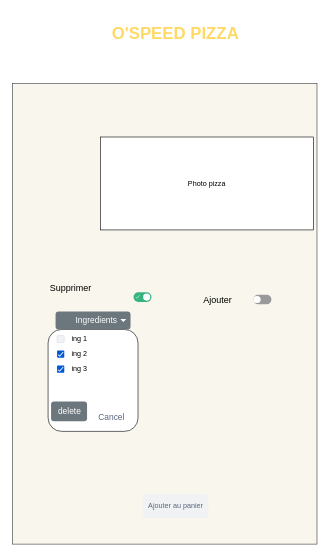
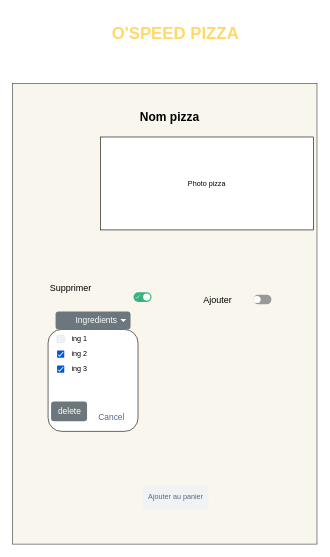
  <mxCell id="0" />
  <mxCell id="1" parent="0" />
  <mxCell id="2" value="" style="rounded=0;whiteSpace=wrap;html=1;fillColor=#f9f7ed;strokeColor=#36393d;" vertex="1" parent="1"><mxGeometry x="20" y="139" width="508" height="768" as="geometry" /></mxCell>
  <mxCell id="3" value="" style="rounded=1;whiteSpace=wrap;html=1;" vertex="1" parent="1"><mxGeometry x="79.5" y="549" width="150" height="170" as="geometry" /></mxCell>
  <mxCell id="4" value="&lt;font color=&quot;#ffd966&quot;&gt;&lt;span style=&quot;font-size: 28px&quot;&gt;&lt;b&gt;O'SPEED PIZZA&lt;/b&gt;&lt;/span&gt;&lt;/font&gt;" style="text;html=1;strokeColor=none;fillColor=none;align=center;verticalAlign=middle;whiteSpace=wrap;rounded=0;" vertex="1" parent="1"><mxGeometry x="152" y="20" width="280" height="70" as="geometry" /></mxCell>
+ <mxCell id="5" value="&lt;font style=&quot;font-size: 20px&quot;&gt;&lt;b&gt;Nom pizza&lt;/b&gt;&lt;/font&gt;" style="text;html=1;align=center;verticalAlign=middle;resizable=0;points=[];autosize=1;" vertex="1" parent="1"><mxGeometry x="227" y="183" width="110" height="20" as="geometry" /></mxCell>
  <mxCell id="6" value="Photo pizza" style="whiteSpace=wrap;html=1;" vertex="1" parent="1"><mxGeometry x="167" y="228" width="355" height="155" as="geometry" /></mxCell>
  <mxCell id="7" value="ing 1" style="rounded=1;fillColor=#F0F2F5;strokeColor=#D8DCE3;fontColor=#000000;align=left;verticalAlign=middle;fontStyle=0;fontSize=12;labelPosition=right;verticalLabelPosition=middle;spacingLeft=10;html=1;shadow=0;dashed=0" vertex="1" parent="1"><mxGeometry x="94.5" y="559" width="12" height="12" as="geometry" /></mxCell>
  <mxCell id="8" value="ing 2" style="html=1;shadow=0;dashed=0;shape=mxgraph.atlassian.checkbox_2;fillColor=#0057D8;strokeColor=none;fontColor=#000000;align=left;verticalAlign=middle;fontStyle=0;fontSize=12;labelPosition=right;verticalLabelPosition=middle;spacingLeft=10" vertex="1" parent="1"><mxGeometry x="94.5" y="584" width="12" height="12" as="geometry" /></mxCell>
  <mxCell id="9" value="ing 3" style="html=1;shadow=0;dashed=0;shape=mxgraph.atlassian.checkbox_2;fillColor=#0057D8;strokeColor=none;fontColor=#000000;align=left;verticalAlign=middle;fontStyle=0;fontSize=12;labelPosition=right;verticalLabelPosition=middle;spacingLeft=10" vertex="1" parent="1"><mxGeometry x="94.5" y="609" width="12" height="12" as="geometry" /></mxCell>
  <mxCell id="10" value="delete" style="rounded=1;fillColor=#6c767d;strokeColor=none;fontColor=#ffffff;align=center;verticalAlign=middle;fontStyle=0;fontSize=14;html=1;shadow=0;dashed=0;" vertex="1" parent="1"><mxGeometry x="84.5" y="669" width="60" height="33" as="geometry" /></mxCell>
  <mxCell id="11" value="Cancel" style="fillColor=none;strokeColor=none;fontColor=#596780;align=center;verticalAlign=middle;fontStyle=0;fontSize=14;html=1;shadow=0;dashed=0" vertex="1" parent="1"><mxGeometry x="154.5" y="679" width="60" height="33" as="geometry" /></mxCell>
  <mxCell id="12" value="" style="fillColor=#36B37E;strokeColor=none;rounded=1;arcSize=50" vertex="1" parent="1"><mxGeometry x="222" y="487" width="30" height="16" as="geometry" /></mxCell>
  <mxCell id="13" value="" style="shape=ellipse;strokeColor=none;fillColor=#ffffff" vertex="1" parent="12"><mxGeometry x="1" y="0.5" width="12" height="12" relative="1" as="geometry"><mxPoint x="-14" y="-6" as="offset" /></mxGeometry></mxCell>
  <mxCell id="14" value="" style="html=1;shadow=0;dashed=0;shape=mxgraph.atlassian.check;strokeColor=#ffffff" vertex="1" parent="12"><mxGeometry y="0.5" width="6" height="5" relative="1" as="geometry"><mxPoint x="4" y="-3" as="offset" /></mxGeometry></mxCell>
  <mxCell id="15" value="&lt;font style=&quot;font-size: 15px&quot;&gt;Supprimer&lt;/font&gt;" style="text;html=1;align=center;verticalAlign=middle;resizable=0;points=[];autosize=1;" vertex="1" parent="1"><mxGeometry x="72" y="470" width="90" height="20" as="geometry" /></mxCell>
  <mxCell id="16" value="Ingredients" style="html=1;shadow=0;dashed=0;shape=mxgraph.bootstrap.rrect;rSize=5;strokeColor=none;strokeWidth=1;fillColor=#6C767D;fontColor=#ffffff;whiteSpace=wrap;align=right;verticalAlign=middle;fontStyle=0;fontSize=14;spacingRight=20;" vertex="1" parent="1"><mxGeometry x="92" y="519" width="125" height="30" as="geometry" /></mxCell>
  <mxCell id="17" value="" style="shape=triangle;direction=south;fillColor=#ffffff;strokeColor=none;perimeter=none;" vertex="1" parent="16"><mxGeometry x="1" y="0.5" width="10" height="5" relative="1" as="geometry"><mxPoint x="-17" y="-2.5" as="offset" /></mxGeometry></mxCell>
  <mxCell id="18" value="" style="strokeColor=none;rounded=1;arcSize=50;fillColor=#999999;" vertex="1" parent="1"><mxGeometry x="422" y="491" width="30" height="16" as="geometry" /></mxCell>
  <mxCell id="19" value="" style="shape=ellipse;strokeColor=none;fillColor=#ffffff" vertex="1" parent="18"><mxGeometry x="1" y="0.5" width="12" height="12" relative="1" as="geometry"><mxPoint x="-30" y="-6" as="offset" /></mxGeometry></mxCell>
  <mxCell id="20" value="" style="html=1;shadow=0;dashed=0;shape=mxgraph.atlassian.check;strokeColor=#ffffff" vertex="1" parent="18"><mxGeometry y="0.5" width="6" height="5" relative="1" as="geometry"><mxPoint x="4" y="-3" as="offset" /></mxGeometry></mxCell>
  <mxCell id="21" value="&lt;font style=&quot;font-size: 15px&quot;&gt;Ajouter&lt;/font&gt;" style="text;html=1;align=center;verticalAlign=middle;resizable=0;points=[];autosize=1;" vertex="1" parent="1"><mxGeometry x="332" y="489" width="60" height="20" as="geometry" /></mxCell>
- <mxCell id="22" value="Ajouter au panier" style="rounded=1;align=center;fillColor=#F1F2F4;strokeColor=none;html=1;fontColor=#596780;fontSize=12" vertex="1" parent="1"><mxGeometry x="237" y="824" width="110" height="40" as="geometry" /></mxCell>
+ <mxCell id="22" value="Ajouter au panier" style="rounded=1;align=center;fillColor=#F1F2F4;strokeColor=none;html=1;fontColor=#596780;fontSize=12" vertex="1" parent="1"><mxGeometry x="237" y="809" width="110" height="40" as="geometry" /></mxCell>
